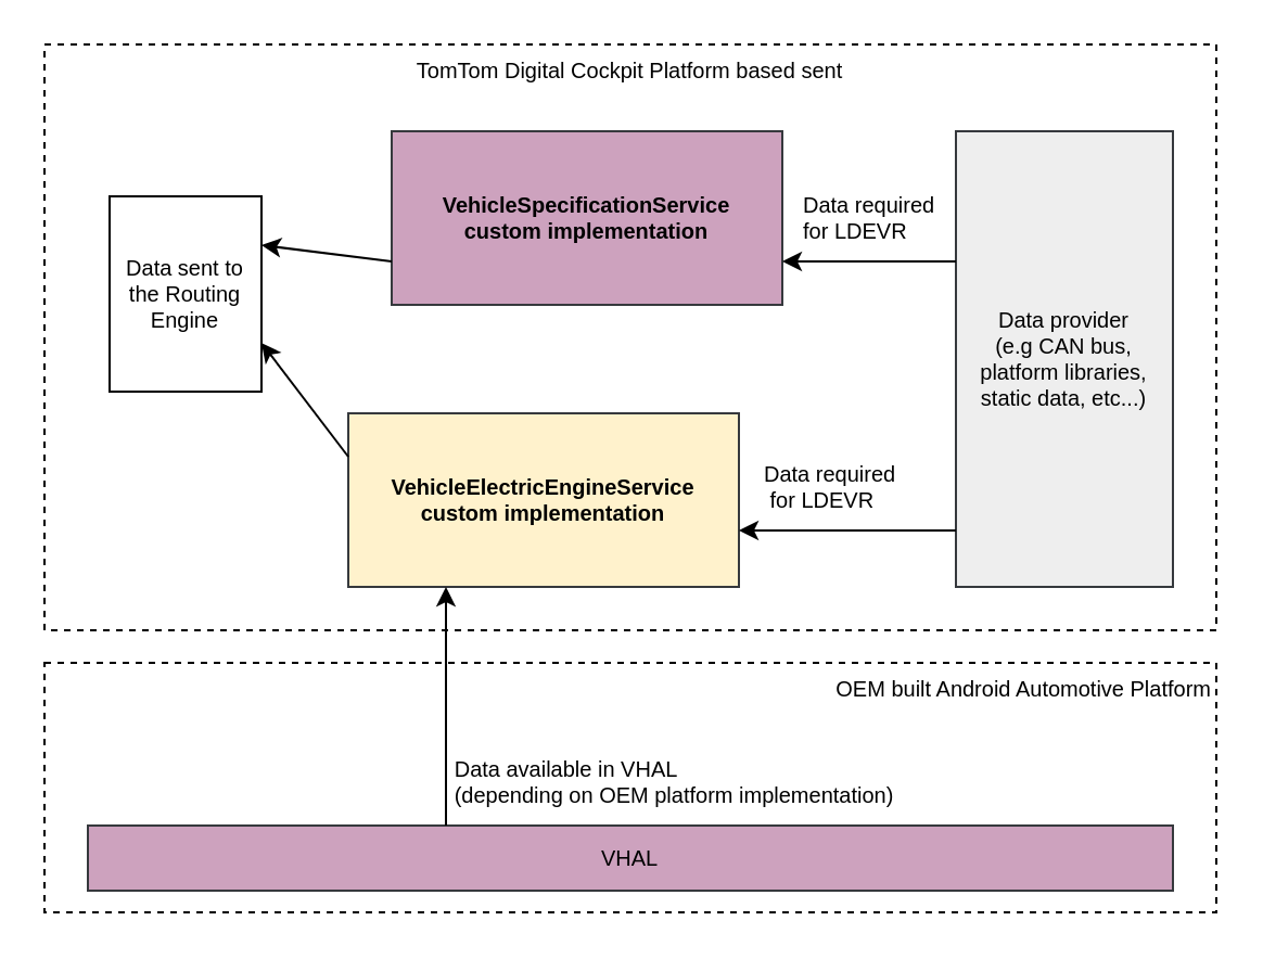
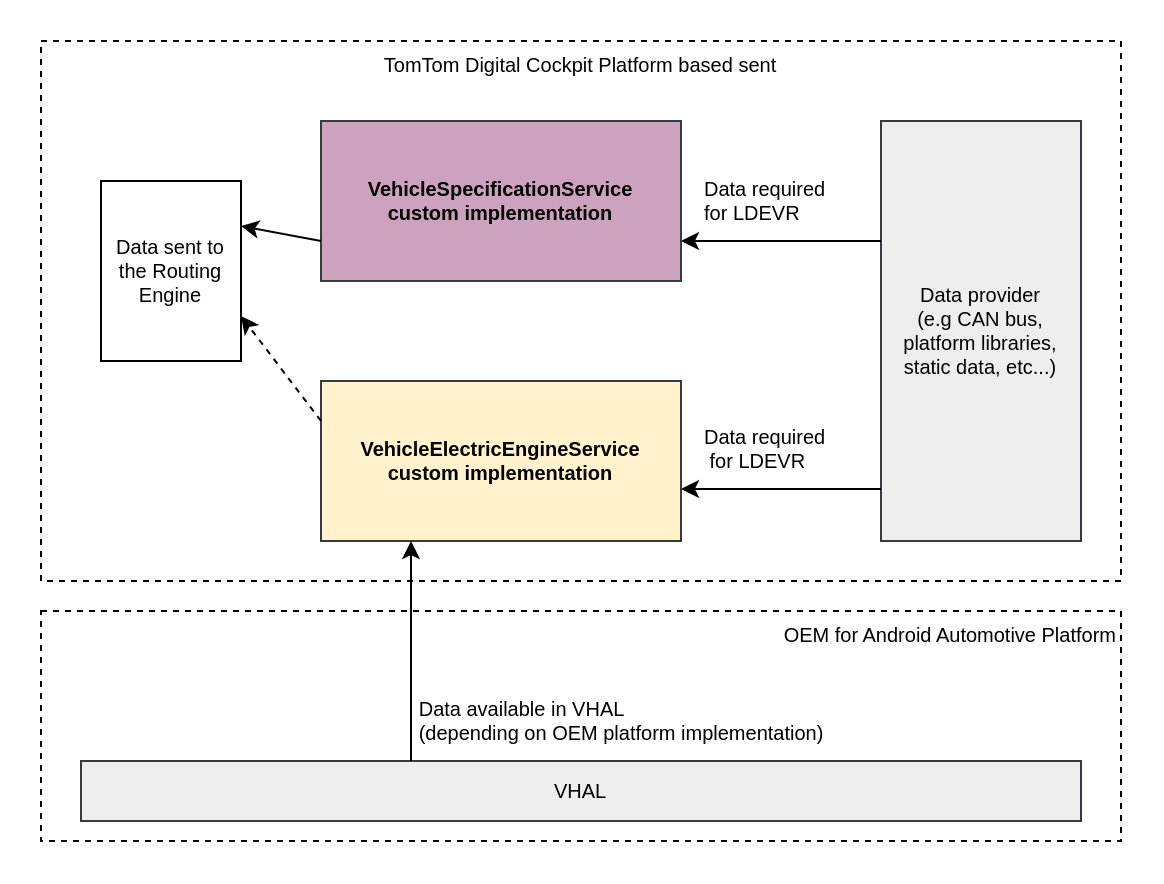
  <mxCell id="0" />
  <mxCell id="1" parent="0" />
- <mxCell id="2" value="OEM built Android Automotive Platform" style="rounded=0;whiteSpace=wrap;html=1;fontFamily=Helvetica;fontSize=10;dashed=1;verticalAlign=top;align=right;" vertex="1" parent="1"><mxGeometry x="20" y="305" width="540" height="115" as="geometry" /></mxCell>
+ <mxCell id="2" value="OEM for Android Automotive Platform" style="rounded=0;whiteSpace=wrap;html=1;fontFamily=Helvetica;fontSize=10;dashed=1;verticalAlign=top;align=right;" vertex="1" parent="1"><mxGeometry x="20" y="305" width="540" height="115" as="geometry" /></mxCell>
  <mxCell id="3" value="TomTom Digital Cockpit Platform based sent" style="rounded=0;whiteSpace=wrap;html=1;fontFamily=Helvetica;fontSize=10;dashed=1;verticalAlign=top;" vertex="1" parent="1"><mxGeometry x="20" y="20" width="540" height="270" as="geometry" /></mxCell>
- <mxCell id="4" value="VHAL" style="rounded=0;whiteSpace=wrap;html=1;fontSize=10;fillColor=#cda2be;strokeColor=#36393d;" vertex="1" parent="1"><mxGeometry x="40" y="380" width="500" height="30" as="geometry" /></mxCell>
+ <mxCell id="4" value="VHAL" style="rounded=0;whiteSpace=wrap;html=1;fontSize=10;fillColor=#eeeeee;strokeColor=#36393d;" vertex="1" parent="1"><mxGeometry x="40" y="380" width="500" height="30" as="geometry" /></mxCell>
  <mxCell id="5" value="Data provider&lt;br&gt;(e.g CAN bus, platform libraries, static data, etc...)" style="rounded=0;whiteSpace=wrap;html=1;fontSize=10;fillColor=#eeeeee;strokeColor=#36393d;" vertex="1" parent="1"><mxGeometry x="440" y="60" width="100" height="210" as="geometry" /></mxCell>
  <mxCell id="6" value="&lt;b&gt;VehicleElectricEngineService&lt;br&gt;custom&amp;nbsp;&lt;/b&gt;&lt;b&gt;implementation&lt;/b&gt;" style="rounded=0;whiteSpace=wrap;html=1;fontSize=10;fillColor=#fff2cc;strokeColor=#36393d;" vertex="1" parent="1"><mxGeometry x="160" y="190" width="180" height="80" as="geometry" /></mxCell>
  <mxCell id="7" value="&lt;div style=&quot;text-align: left;&quot;&gt;&lt;div&gt;Data available in VHAL&lt;/div&gt;&lt;div&gt;(depending on OEM platform implementation)&lt;/div&gt;&lt;/div&gt;" style="endArrow=classic;html=1;rounded=0;fontSize=10;entryX=0.25;entryY=1;entryDx=0;entryDy=0;" edge="1" parent="1" target="6"><mxGeometry x="-0.636" y="-105" width="50" height="50" relative="1" as="geometry"><mxPoint x="205" y="380" as="sourcePoint" /><mxPoint x="190" y="60" as="targetPoint" /><mxPoint as="offset" /></mxGeometry></mxCell>
  <mxCell id="8" value="Data required&lt;br&gt;&amp;nbsp;for LDEVR" style="endArrow=classic;html=1;rounded=0;fontSize=10;entryX=1;entryY=0.75;entryDx=0;entryDy=0;align=left;" edge="1" parent="1"><mxGeometry x="0.8" y="-20" width="50" height="50" relative="1" as="geometry"><mxPoint x="440" y="244" as="sourcePoint" /><mxPoint x="340" y="244" as="targetPoint" /><mxPoint as="offset" /></mxGeometry></mxCell>
- <mxCell id="9" value="&lt;b&gt;VehicleSpecificationService&lt;br&gt;custom implementation&lt;/b&gt;" style="rounded=0;whiteSpace=wrap;html=1;fontSize=10;fillColor=#CDA2BE;strokeColor=#36393d;" vertex="1" parent="1"><mxGeometry x="180" y="60" width="180" height="80" as="geometry" /></mxCell>
+ <mxCell id="9" value="&lt;b&gt;VehicleSpecificationService&lt;br&gt;custom implementation&lt;/b&gt;" style="rounded=0;whiteSpace=wrap;html=1;fontSize=10;fillColor=#CDA2BE;strokeColor=#36393d;" vertex="1" parent="1"><mxGeometry x="160" y="60" width="180" height="80" as="geometry" /></mxCell>
  <mxCell id="10" value="Data required&lt;br&gt;for LDEVR" style="endArrow=classic;html=1;rounded=0;fontSize=10;entryX=1;entryY=0.75;entryDx=0;entryDy=0;align=left;" edge="1" parent="1" target="9"><mxGeometry x="0.8" y="-20" width="50" height="50" relative="1" as="geometry"><mxPoint x="440" y="120" as="sourcePoint" /><mxPoint x="340" y="121" as="targetPoint" /><mxPoint as="offset" /></mxGeometry></mxCell>
  <mxCell id="11" value="Data sent to the Routing Engine" style="rounded=0;whiteSpace=wrap;html=1;fontSize=10;" vertex="1" parent="1"><mxGeometry x="50" y="90" width="70" height="90" as="geometry" /></mxCell>
  <mxCell id="12" value="" style="endArrow=classic;html=1;rounded=0;fontSize=10;entryX=1;entryY=0.25;entryDx=0;entryDy=0;align=left;exitX=0;exitY=0.75;exitDx=0;exitDy=0;" edge="1" parent="1" source="9" target="11"><mxGeometry x="0.8" y="-20" width="50" height="50" relative="1" as="geometry"><mxPoint x="450" y="130" as="sourcePoint" /><mxPoint x="350" y="130" as="targetPoint" /><mxPoint as="offset" /></mxGeometry></mxCell>
- <mxCell id="13" value="" style="endArrow=classic;html=1;rounded=0;fontSize=10;entryX=1;entryY=0.75;entryDx=0;entryDy=0;align=left;exitX=0;exitY=0.25;exitDx=0;exitDy=0;" edge="1" parent="1" source="6" target="11"><mxGeometry x="0.8" y="-20" width="50" height="50" relative="1" as="geometry"><mxPoint x="170" y="130" as="sourcePoint" /><mxPoint x="110" y="152.5" as="targetPoint" /><mxPoint as="offset" /></mxGeometry></mxCell>
+ <mxCell id="13" value="" style="endArrow=classic;html=1;rounded=0;fontSize=10;entryX=1;entryY=0.75;entryDx=0;entryDy=0;align=left;exitX=0;exitY=0.25;exitDx=0;exitDy=0;dashed=1;" edge="1" parent="1" source="6" target="11"><mxGeometry x="0.8" y="-20" width="50" height="50" relative="1" as="geometry"><mxPoint x="170" y="130" as="sourcePoint" /><mxPoint x="110" y="152.5" as="targetPoint" /><mxPoint as="offset" /></mxGeometry></mxCell>
